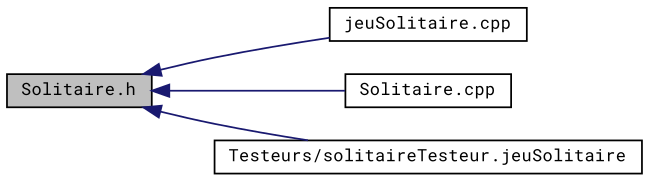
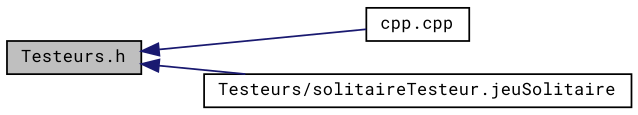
  digraph {
    fontname="Roboto Mono"
    rankdir=LR
    node [color=black fillcolor=white fontname="Roboto Mono" fontsize=10 shape=record style=filled]
    edge [color=midnightblue dir=back fontname="Roboto Mono" fontsize=10 labelfontname=FreeSans labelfontsize=10 style=solid]
-   n1 [fillcolor=grey75 fontcolor=black height=0.2 label="Solitaire.h" width=0.4]
-   n2 [height=0.2 label="jeuSolitaire.cpp" width=0.4]
-   n3 [height=0.2 label="Solitaire.cpp" width=0.4]
+   n1 [fillcolor=grey75 fontcolor=black height=0.2 label="Testeurs.h" width=0.4]
+   n2 [height=0.2 label="cpp.cpp" width=0.4]
    n4 [height=0.2 label="Testeurs/solitaireTesteur.jeuSolitaire" width=0.4]
    n1 -> n2
-   n1 -> n3
    n1 -> n4
  }
